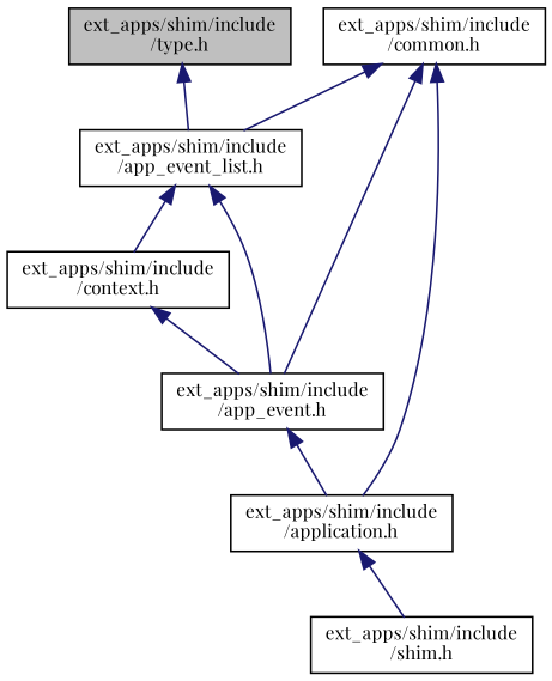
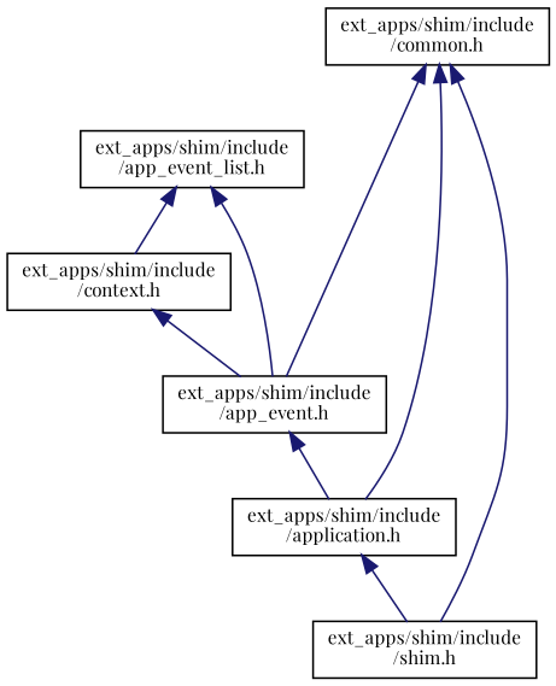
  digraph {
    fontname="Playfair Display"
    node [color=black fillcolor=white fontname="Playfair Display" fontsize=10 shape=record style=filled]
    edge [color=midnightblue dir=back fontname="Playfair Display" fontsize=10 labelfontname=Helvetica labelfontsize=10 style=solid]
-   n1 [fillcolor=grey75 fontcolor=black height=0.2 label="ext_apps/shim/include\l/type.h" width=0.4]
    n2 [height=0.2 label="ext_apps/shim/include\l/app_event_list.h" width=0.4]
    n3 [height=0.2 label="ext_apps/shim/include\l/common.h" width=0.4]
    n4 [height=0.2 label="ext_apps/shim/include\l/app_event.h" width=0.4]
    n5 [height=0.2 label="ext_apps/shim/include\l/shim.h" width=0.4]
    n6 [height=0.2 label="ext_apps/shim/include\l/application.h" width=0.4]
    n7 [height=0.2 label="ext_apps/shim/include\l/context.h" width=0.4]
-   n1 -> n2
    n2 -> n4
    n2 -> n7
    n3 -> n4
-   n3 -> n2
+   n3 -> n5
    n3 -> n6
    n4 -> n6
    n6 -> n5
    n7 -> n4
  }
